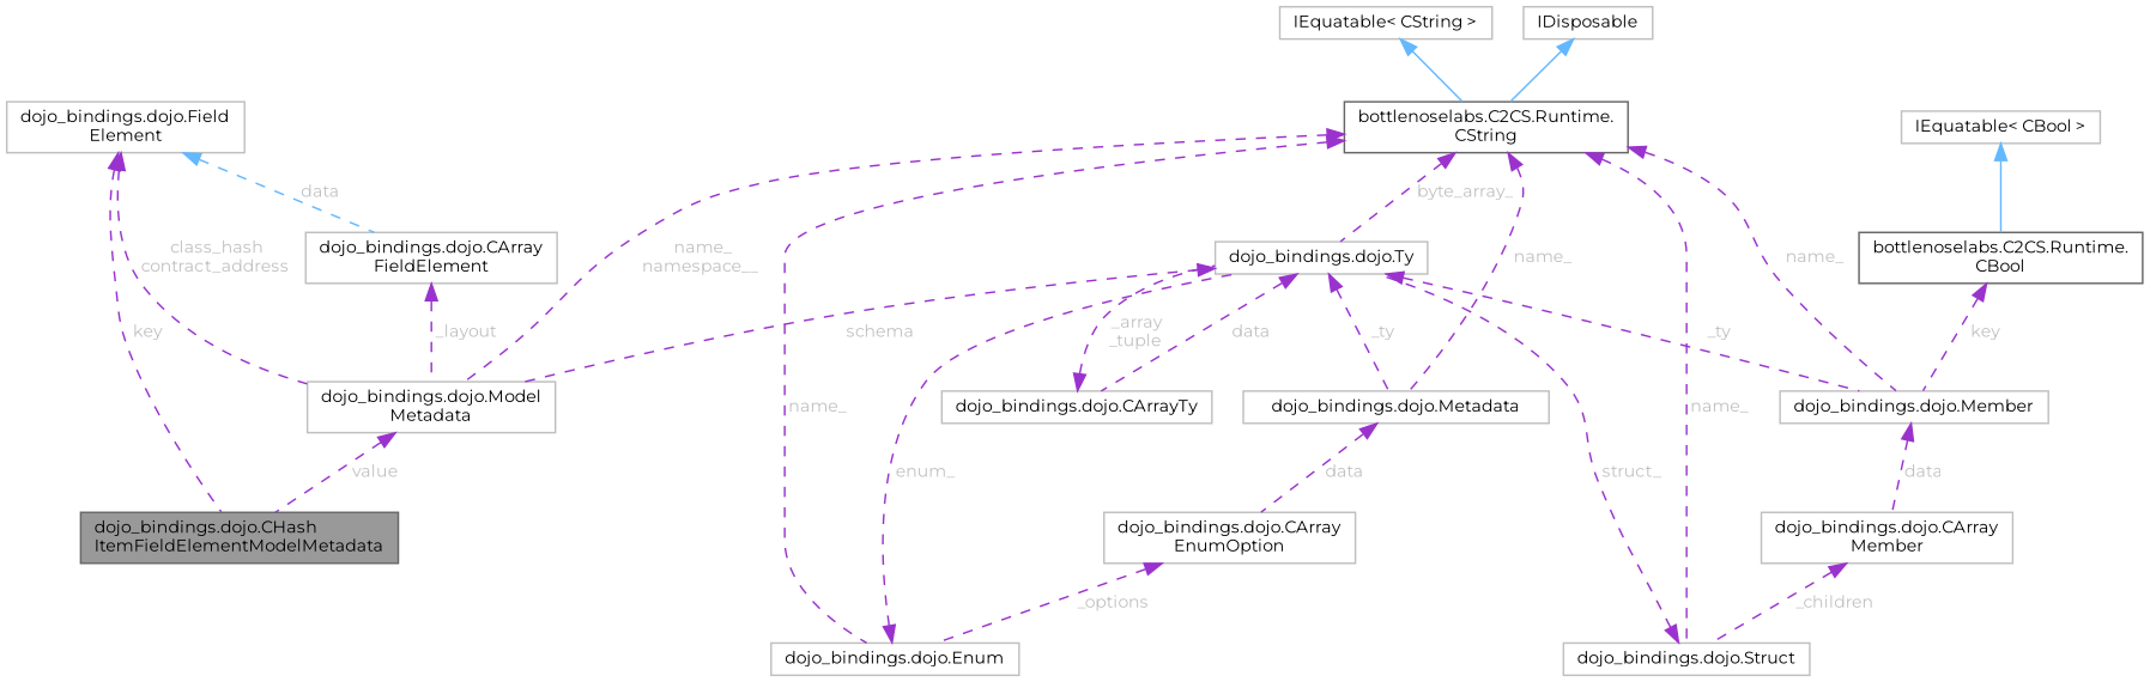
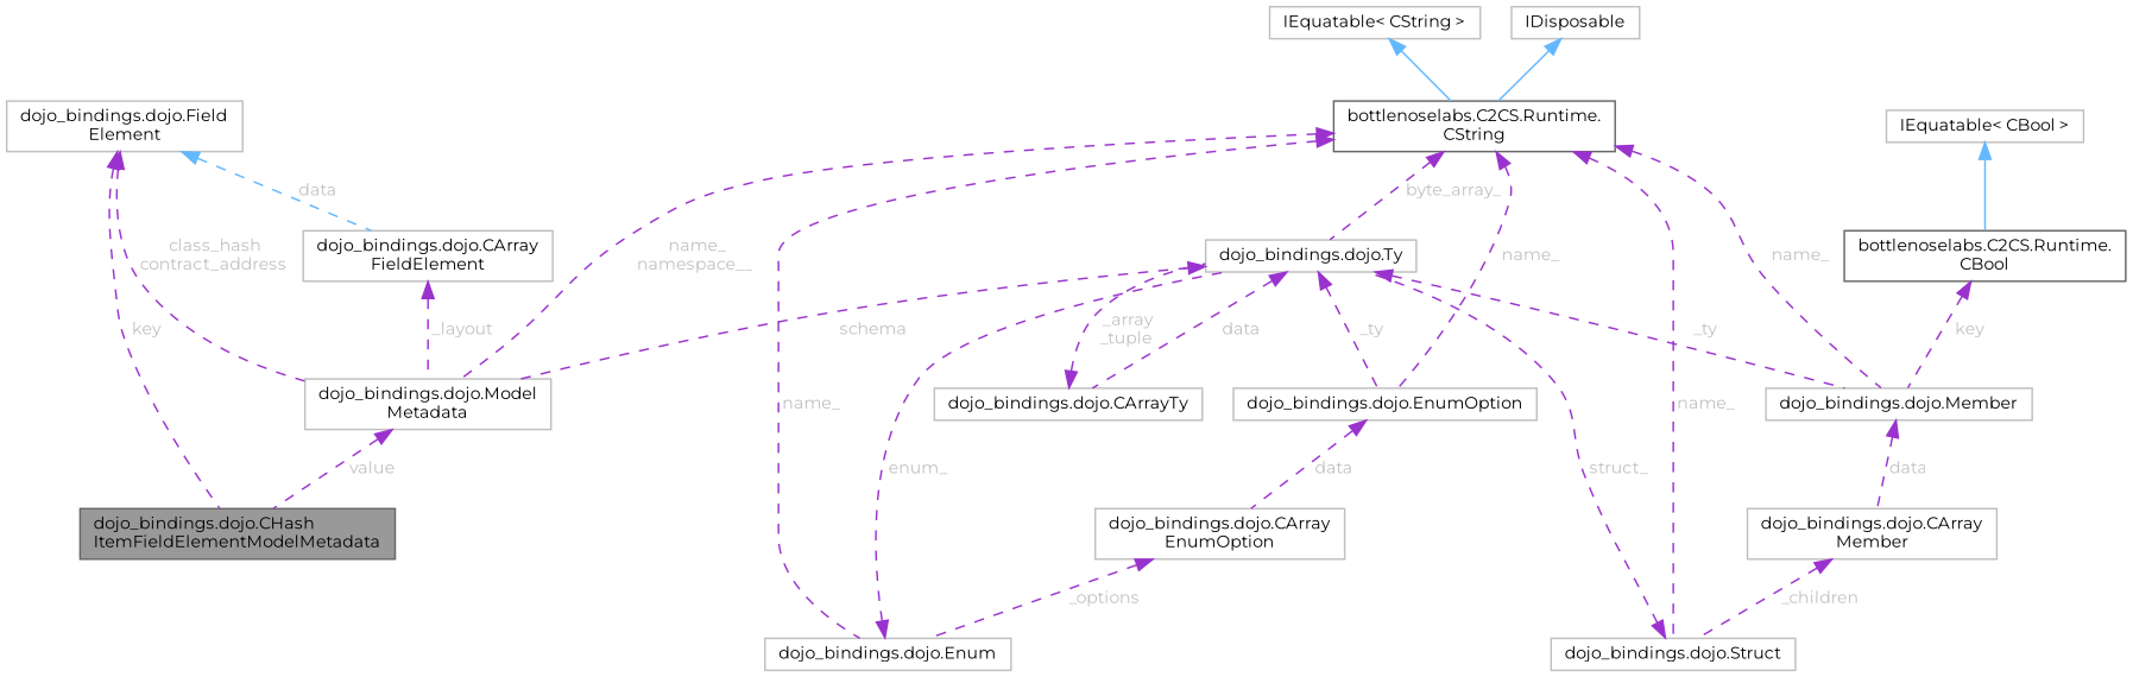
  digraph {
    fontname=Montserrat
    rankdir=TB
    node [color=grey75 fillcolor=white fontname=Montserrat fontsize=10 shape=box style=filled]
    edge [color=darkorchid3 dir=back fontcolor=grey fontname=Montserrat fontsize=10 labelfontname=Helvetica labelfontsize=10 style=dashed]
    n1 [color=gray40 fillcolor=grey60 fontcolor=black height=0.2 label="dojo_bindings.dojo.CHash\lItemFieldElementModelMetadata" width=0.4]
    n2 [height=0.2 label="dojo_bindings.dojo.Field\lElement" width=0.4]
    n3 [height=0.2 label="dojo_bindings.dojo.Model\lMetadata" width=0.4]
    n4 [height=0.2 label="dojo_bindings.dojo.CArray\lFieldElement" width=0.4]
    n5 [height=0.2 label="dojo_bindings.dojo.Ty" width=0.4]
    n6 [height=0.2 label="dojo_bindings.dojo.Member" width=0.4]
-   n7 [height=0.2 label="dojo_bindings.dojo.Metadata" width=0.4]
+   n7 [height=0.2 label="dojo_bindings.dojo.EnumOption" width=0.4]
    n8 [height=0.2 label="dojo_bindings.dojo.CArrayTy" width=0.4]
    n9 [height=0.2 label="dojo_bindings.dojo.CArray\lMember" width=0.4]
    n10 [height=0.2 label="dojo_bindings.dojo.CArray\lEnumOption" width=0.4]
    n11 [height=0.2 label="dojo_bindings.dojo.Struct" width=0.4]
    n12 [color=gray40 height=0.2 label="bottlenoselabs.C2CS.Runtime.\lCString" width=0.4]
    n13 [height=0.2 label="dojo_bindings.dojo.Enum" width=0.4]
    n14 [height=0.2 label="IEquatable\< CString \>" width=0.4]
    n15 [height=0.2 label=IDisposable width=0.4]
    n16 [color=gray40 height=0.2 label="bottlenoselabs.C2CS.Runtime.\lCBool" width=0.4]
    n17 [height=0.2 label="IEquatable\< CBool \>" width=0.4]
    n2 -> n1 [label=" key"]
    n2 -> n3 [label=" class_hash\ncontract_address"]
    n2 -> n4 [color=steelblue1 label=" data"]
    n3 -> n1 [label=" value"]
    n4 -> n3 [label=" _layout"]
    n5 -> n3 [label=" schema"]
    n5 -> n6 [label=" _ty"]
    n5 -> n7 [label=" _ty"]
    n5 -> n8 [label=" data"]
    n6 -> n9 [label=" data"]
    n7 -> n10 [label=" data"]
    n8 -> n5 [label=" _array\n_tuple"]
    n9 -> n11 [label=" _children"]
    n10 -> n13 [label=" _options"]
    n11 -> n5 [label=" struct_"]
    n12 -> n3 [label=" name_\nnamespace__"]
    n12 -> n5 [label=" byte_array_"]
    n12 -> n6 [label=" name_"]
    n12 -> n7 [label=" name_"]
    n12 -> n11 [label=" name_"]
    n12 -> n13 [label=" name_"]
    n13 -> n5 [label=" enum_"]
    n14 -> n12 [color=steelblue1 style=solid fontcolor=""]
    n15 -> n12 [color=steelblue1 style=solid fontcolor=""]
    n16 -> n6 [label=" key"]
    n17 -> n16 [color=steelblue1 style=solid fontcolor=""]
  }
